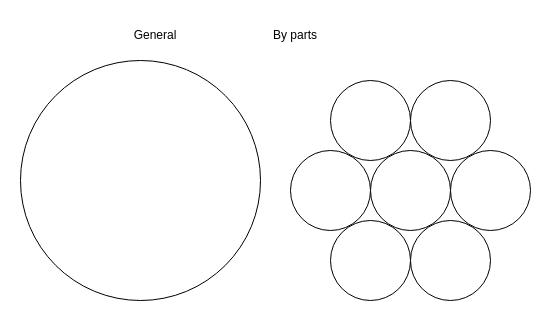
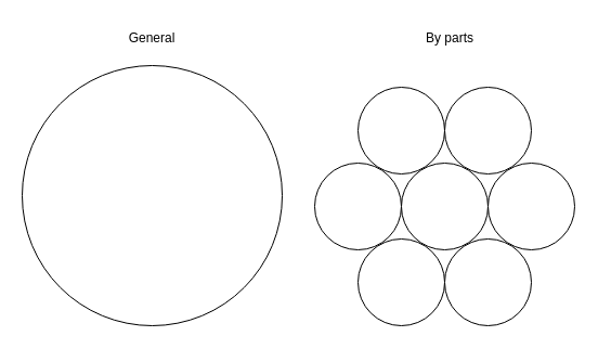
  <mxCell id="0" />
  <mxCell id="1" parent="0" />
  <mxCell id="2" value="" style="ellipse;whiteSpace=wrap;html=1;aspect=fixed;" parent="1" vertex="1"><mxGeometry x="20" y="60" width="240" height="240" as="geometry" /></mxCell>
  <mxCell id="3" value="" style="ellipse;whiteSpace=wrap;html=1;aspect=fixed;" parent="1" vertex="1"><mxGeometry x="290" y="150" width="80" height="80" as="geometry" /></mxCell>
  <mxCell id="4" value="" style="ellipse;whiteSpace=wrap;html=1;aspect=fixed;" parent="1" vertex="1"><mxGeometry x="370" y="150" width="80" height="80" as="geometry" /></mxCell>
  <mxCell id="5" value="" style="ellipse;whiteSpace=wrap;html=1;aspect=fixed;" parent="1" vertex="1"><mxGeometry x="410" y="220" width="80" height="80" as="geometry" /></mxCell>
  <mxCell id="6" value="" style="ellipse;whiteSpace=wrap;html=1;aspect=fixed;" parent="1" vertex="1"><mxGeometry x="330" y="220" width="80" height="80" as="geometry" /></mxCell>
  <mxCell id="7" value="" style="ellipse;whiteSpace=wrap;html=1;aspect=fixed;" parent="1" vertex="1"><mxGeometry x="450" y="150" width="80" height="80" as="geometry" /></mxCell>
  <mxCell id="8" value="" style="ellipse;whiteSpace=wrap;html=1;aspect=fixed;" parent="1" vertex="1"><mxGeometry x="330" y="80" width="80" height="80" as="geometry" /></mxCell>
  <mxCell id="9" value="" style="ellipse;whiteSpace=wrap;html=1;aspect=fixed;" parent="1" vertex="1"><mxGeometry x="410" y="80" width="80" height="80" as="geometry" /></mxCell>
- <mxCell id="10" value="General" style="text;html=1;strokeColor=none;fillColor=none;align=center;verticalAlign=middle;whiteSpace=wrap;rounded=0;" parent="1" vertex="1"><mxGeometry x="125" y="20" width="60" height="30" as="geometry" /></mxCell>
- <mxCell id="11" value="By parts" style="text;html=1;strokeColor=none;fillColor=none;align=center;verticalAlign=middle;whiteSpace=wrap;rounded=0;" parent="1" vertex="1"><mxGeometry x="265" y="20" width="60" height="30" as="geometry" /></mxCell>
+ <mxCell id="10" value="General" style="text;html=1;strokeColor=none;fillColor=none;align=center;verticalAlign=middle;whiteSpace=wrap;rounded=0;" parent="1" vertex="1"><mxGeometry x="110" y="20" width="60" height="30" as="geometry" /></mxCell>
+ <mxCell id="11" value="By parts" style="text;html=1;strokeColor=none;fillColor=none;align=center;verticalAlign=middle;whiteSpace=wrap;rounded=0;" parent="1" vertex="1"><mxGeometry x="385" y="20" width="60" height="30" as="geometry" /></mxCell>
